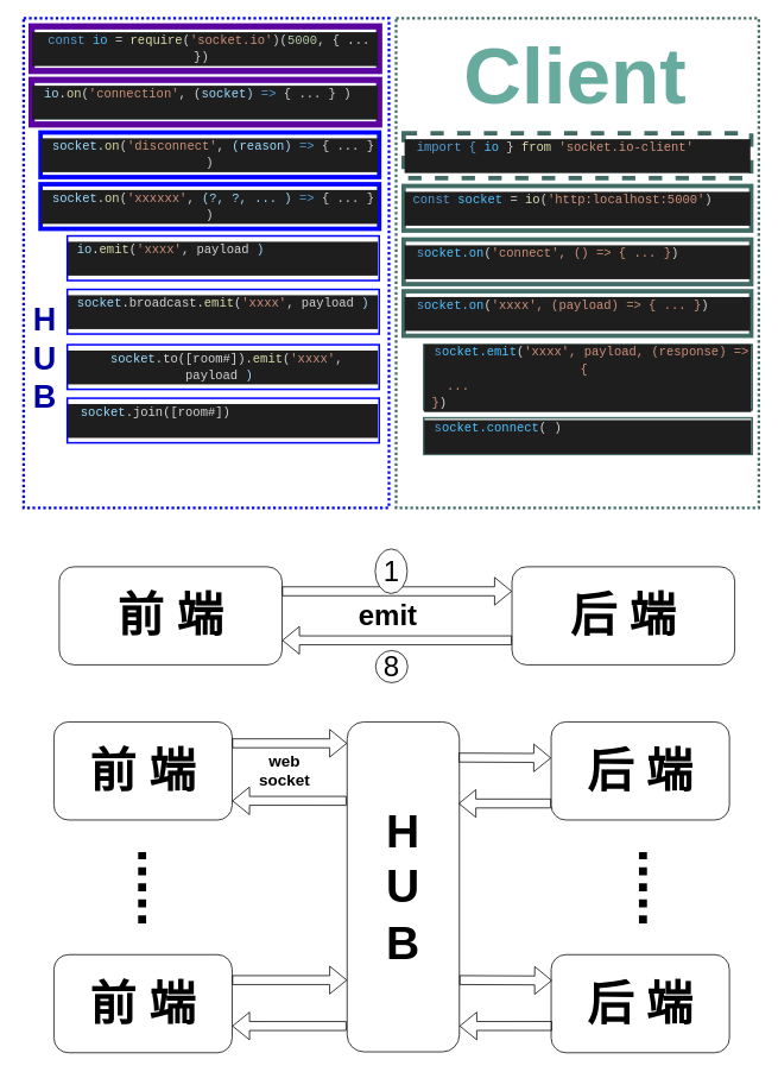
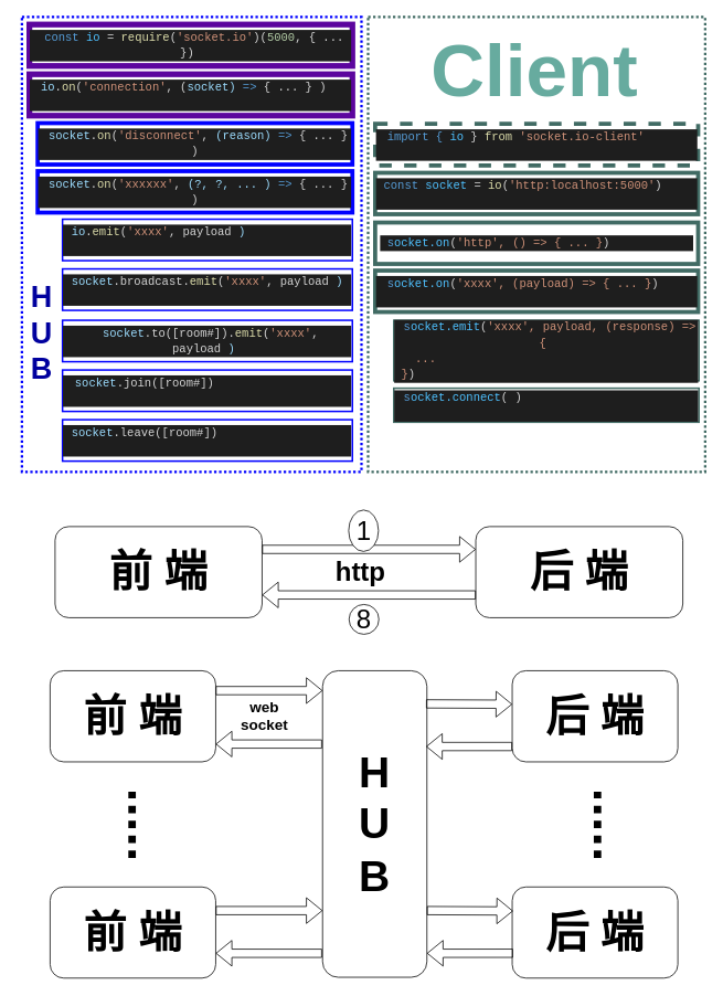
  <mxCell id="0" />
  <mxCell id="1" parent="0" />
  <mxCell id="2" value="前 端" style="rounded=1;whiteSpace=wrap;html=1;fontSize=52;fontStyle=1" parent="1" vertex="1"><mxGeometry x="66" y="635" width="250" height="110" as="geometry" /></mxCell>
  <mxCell id="3" value="后 端" style="rounded=1;whiteSpace=wrap;html=1;fontSize=52;fontStyle=1" parent="1" vertex="1"><mxGeometry x="574" y="635" width="250" height="110" as="geometry" /></mxCell>
  <mxCell id="4" value="" style="shape=flexArrow;endArrow=classic;html=1;rounded=0;fontSize=52;exitX=1;exitY=0.25;exitDx=0;exitDy=0;entryX=0;entryY=0.25;entryDx=0;entryDy=0;" parent="1" source="2" target="3" edge="1"><mxGeometry width="50" height="50" relative="1" as="geometry"><mxPoint x="405" y="675" as="sourcePoint" /><mxPoint x="455" y="625" as="targetPoint" /></mxGeometry></mxCell>
  <mxCell id="5" value="" style="shape=flexArrow;endArrow=classic;html=1;rounded=0;fontSize=52;entryX=1;entryY=0.75;entryDx=0;entryDy=0;exitX=0;exitY=0.75;exitDx=0;exitDy=0;" parent="1" source="3" target="2" edge="1"><mxGeometry width="50" height="50" relative="1" as="geometry"><mxPoint x="475" y="925" as="sourcePoint" /><mxPoint x="525" y="875" as="targetPoint" /></mxGeometry></mxCell>
  <mxCell id="6" value="1" style="ellipse;whiteSpace=wrap;html=1;aspect=fixed;fontSize=32;" parent="1" vertex="1"><mxGeometry x="420.5" y="615" width="36" height="50" as="geometry" /></mxCell>
  <mxCell id="7" value="8" style="ellipse;whiteSpace=wrap;html=1;aspect=fixed;fontSize=32;" parent="1" vertex="1"><mxGeometry x="421" y="729" width="36" height="36" as="geometry" /></mxCell>
  <mxCell id="8" value="前 端" style="rounded=1;whiteSpace=wrap;html=1;fontSize=52;fontStyle=1" parent="1" vertex="1"><mxGeometry x="60" y="809" width="200" height="110" as="geometry" /></mxCell>
  <mxCell id="9" value="后 端" style="rounded=1;whiteSpace=wrap;html=1;fontSize=52;fontStyle=1" parent="1" vertex="1"><mxGeometry x="618" y="809" width="200" height="110" as="geometry" /></mxCell>
  <mxCell id="10" value="H&lt;br&gt;U&lt;br&gt;B" style="rounded=1;whiteSpace=wrap;html=1;fontSize=52;fontStyle=1" parent="1" vertex="1"><mxGeometry x="389" y="809" width="126" height="370" as="geometry" /></mxCell>
  <mxCell id="11" value="" style="endArrow=none;dashed=1;html=1;rounded=0;fontSize=32;dashPattern=1 1;strokeWidth=9;jumpStyle=gap;startArrow=none;startFill=0;" parent="1" edge="1"><mxGeometry width="50" height="50" relative="1" as="geometry"><mxPoint x="159" y="1035" as="sourcePoint" /><mxPoint x="159" y="955" as="targetPoint" /></mxGeometry></mxCell>
  <mxCell id="12" value="前 端" style="rounded=1;whiteSpace=wrap;html=1;fontSize=52;fontStyle=1" parent="1" vertex="1"><mxGeometry x="60" y="1070" width="200" height="110" as="geometry" /></mxCell>
  <mxCell id="13" value="后 端" style="rounded=1;whiteSpace=wrap;html=1;fontSize=52;fontStyle=1" parent="1" vertex="1"><mxGeometry x="618" y="1070" width="200" height="110" as="geometry" /></mxCell>
  <mxCell id="14" value="" style="endArrow=none;dashed=1;html=1;rounded=0;fontSize=32;dashPattern=1 1;strokeWidth=9;jumpStyle=gap;startArrow=none;startFill=0;" parent="1" edge="1"><mxGeometry width="50" height="50" relative="1" as="geometry"><mxPoint x="721" y="1035" as="sourcePoint" /><mxPoint x="721" y="955" as="targetPoint" /></mxGeometry></mxCell>
  <mxCell id="15" value="" style="shape=flexArrow;endArrow=classic;html=1;rounded=0;fontSize=52;exitX=1;exitY=0.5;exitDx=0;exitDy=0;" parent="1" edge="1"><mxGeometry width="50" height="50" relative="1" as="geometry"><mxPoint x="260" y="833" as="sourcePoint" /><mxPoint x="389" y="833" as="targetPoint" /></mxGeometry></mxCell>
  <mxCell id="16" value="" style="shape=flexArrow;endArrow=classic;html=1;rounded=0;fontSize=52;entryX=1;entryY=0.75;entryDx=0;entryDy=0;exitX=-0.005;exitY=0.223;exitDx=0;exitDy=0;exitPerimeter=0;" parent="1" edge="1"><mxGeometry width="50" height="50" relative="1" as="geometry"><mxPoint x="388.37" y="897.51" as="sourcePoint" /><mxPoint x="260" y="897.5" as="targetPoint" /></mxGeometry></mxCell>
  <mxCell id="17" value="" style="shape=flexArrow;endArrow=classic;html=1;rounded=0;fontSize=52;exitX=1;exitY=0.5;exitDx=0;exitDy=0;" parent="1" edge="1"><mxGeometry width="50" height="50" relative="1" as="geometry"><mxPoint x="260" y="1098.54" as="sourcePoint" /><mxPoint x="389" y="1098.54" as="targetPoint" /></mxGeometry></mxCell>
  <mxCell id="18" value="" style="shape=flexArrow;endArrow=classic;html=1;rounded=0;fontSize=52;entryX=1;entryY=0.75;entryDx=0;entryDy=0;exitX=-0.005;exitY=0.223;exitDx=0;exitDy=0;exitPerimeter=0;" parent="1" edge="1"><mxGeometry width="50" height="50" relative="1" as="geometry"><mxPoint x="388.37" y="1150.05" as="sourcePoint" /><mxPoint x="260" y="1150.04" as="targetPoint" /></mxGeometry></mxCell>
  <mxCell id="19" value="" style="shape=flexArrow;endArrow=classic;html=1;rounded=0;fontSize=52;exitX=1;exitY=0.5;exitDx=0;exitDy=0;" parent="1" edge="1"><mxGeometry width="50" height="50" relative="1" as="geometry"><mxPoint x="515" y="1098.54" as="sourcePoint" /><mxPoint x="619" y="1099" as="targetPoint" /></mxGeometry></mxCell>
  <mxCell id="20" value="" style="shape=flexArrow;endArrow=classic;html=1;rounded=0;fontSize=52;entryX=1;entryY=0.75;entryDx=0;entryDy=0;" parent="1" edge="1"><mxGeometry width="50" height="50" relative="1" as="geometry"><mxPoint x="619" y="1150" as="sourcePoint" /><mxPoint x="515" y="1150.04" as="targetPoint" /></mxGeometry></mxCell>
  <mxCell id="21" value="" style="shape=flexArrow;endArrow=classic;html=1;rounded=0;fontSize=52;exitX=1;exitY=0.5;exitDx=0;exitDy=0;" parent="1" edge="1"><mxGeometry width="50" height="50" relative="1" as="geometry"><mxPoint x="514" y="849" as="sourcePoint" /><mxPoint x="618" y="849.46" as="targetPoint" /></mxGeometry></mxCell>
  <mxCell id="22" value="" style="shape=flexArrow;endArrow=classic;html=1;rounded=0;fontSize=52;entryX=1;entryY=0.75;entryDx=0;entryDy=0;" parent="1" edge="1"><mxGeometry width="50" height="50" relative="1" as="geometry"><mxPoint x="618" y="900.46" as="sourcePoint" /><mxPoint x="514" y="900.5" as="targetPoint" /></mxGeometry></mxCell>
- <mxCell id="23" value="emit" style="text;html=1;strokeColor=none;fillColor=none;align=center;verticalAlign=middle;whiteSpace=wrap;rounded=0;fontSize=32;fontStyle=1" parent="1" vertex="1"><mxGeometry x="405" y="675" width="60" height="30" as="geometry" /></mxCell>
+ <mxCell id="23" value="http" style="text;html=1;strokeColor=none;fillColor=none;align=center;verticalAlign=middle;whiteSpace=wrap;rounded=0;fontSize=32;fontStyle=1" parent="1" vertex="1"><mxGeometry x="405" y="675" width="60" height="30" as="geometry" /></mxCell>
  <mxCell id="24" value="web&lt;br style=&quot;font-size: 18px;&quot;&gt;socket" style="text;html=1;strokeColor=none;fillColor=none;align=center;verticalAlign=middle;whiteSpace=wrap;rounded=0;fontSize=18;fontStyle=1" parent="1" vertex="1"><mxGeometry x="289" y="849" width="60" height="30" as="geometry" /></mxCell>
  <mxCell id="25" value="" style="rounded=0;whiteSpace=wrap;html=1;hachureGap=4;strokeColor=#0000FF;strokeWidth=3;dashed=1;dashPattern=1 1;" parent="1" vertex="1"><mxGeometry x="26" y="20" width="410" height="549" as="geometry" /></mxCell>
  <mxCell id="26" value="" style="rounded=0;whiteSpace=wrap;html=1;hachureGap=4;strokeColor=#416B64;dashed=1;dashPattern=1 1;strokeWidth=3;" parent="1" vertex="1"><mxGeometry x="444" y="20" width="407" height="549" as="geometry" /></mxCell>
  <mxCell id="27" value="&lt;div style=&quot;color: rgb(212, 212, 212); background-color: rgb(30, 30, 30); font-family: Consolas, &amp;quot;Courier New&amp;quot;, monospace; font-size: 14px; line-height: 19px;&quot;&gt;&lt;span style=&quot;color: #9cdcfe;&quot;&gt;&amp;nbsp;io&lt;/span&gt;.&lt;span style=&quot;color: #dcdcaa;&quot;&gt;on&lt;/span&gt;(&lt;span style=&quot;color: #ce9178;&quot;&gt;'connection'&lt;/span&gt;, (&lt;span style=&quot;color: #9cdcfe;&quot;&gt;socket)&lt;/span&gt; &lt;span style=&quot;color: #569cd6;&quot;&gt;=&amp;gt;&lt;/span&gt; { ... } )&amp;nbsp; &amp;nbsp; &amp;nbsp;&amp;nbsp;&lt;/div&gt;" style="rounded=0;whiteSpace=wrap;html=1;hachureGap=4;strokeColor=#5C059E;strokeWidth=7;" parent="1" vertex="1"><mxGeometry x="35" y="89" width="390" height="50" as="geometry" /></mxCell>
  <mxCell id="28" value="&lt;div style=&quot;color: rgb(212, 212, 212); background-color: rgb(30, 30, 30); font-family: Consolas, &amp;quot;Courier New&amp;quot;, monospace; font-size: 14px; line-height: 19px;&quot;&gt;&lt;div style=&quot;line-height: 19px;&quot;&gt;&lt;span style=&quot;color: #569cd6;&quot;&gt;&amp;nbsp;const&lt;/span&gt; &lt;span style=&quot;color: #4fc1ff;&quot;&gt;io&lt;/span&gt; = &lt;span style=&quot;color: #dcdcaa;&quot;&gt;require&lt;/span&gt;(&lt;span style=&quot;color: #ce9178;&quot;&gt;'socket.io'&lt;/span&gt;)(&lt;span style=&quot;color: #b5cea8;&quot;&gt;5000&lt;/span&gt;, { ... })&amp;nbsp;&lt;/div&gt;&lt;/div&gt;" style="rounded=0;whiteSpace=wrap;html=1;hachureGap=4;strokeWidth=7;strokeColor=#5C059E;" parent="1" vertex="1"><mxGeometry x="35" y="29" width="390" height="50" as="geometry" /></mxCell>
  <mxCell id="29" value="&lt;div style=&quot;background-color: rgb(30, 30, 30); font-family: Consolas, &amp;quot;Courier New&amp;quot;, monospace; font-size: 14px; line-height: 19px;&quot;&gt;&lt;span style=&quot;color: rgb(212, 212, 212);&quot;&gt;&lt;span style=&quot;color: #9cdcfe;&quot;&gt;&amp;nbsp;socket&lt;/span&gt;.&lt;span style=&quot;color: #dcdcaa;&quot;&gt;on&lt;/span&gt;(&lt;span style=&quot;color: #ce9178;&quot;&gt;'xxxxxx'&lt;/span&gt;, &lt;/span&gt;&lt;font color=&quot;#9cdcfe&quot;&gt;(?, ?, ... )&lt;/font&gt;&lt;font color=&quot;#d4d4d4&quot;&gt;&amp;nbsp;&lt;/font&gt;&lt;span style=&quot;color: rgb(86, 156, 214);&quot;&gt;=&amp;gt;&lt;/span&gt;&lt;font color=&quot;#d4d4d4&quot;&gt; { ... } )&lt;/font&gt;&lt;/div&gt;" style="rounded=0;whiteSpace=wrap;html=1;hachureGap=4;strokeColor=#0000FF;strokeWidth=5;" parent="1" vertex="1"><mxGeometry x="45" y="206" width="380" height="50" as="geometry" /></mxCell>
  <mxCell id="30" value="&lt;div style=&quot;background-color: rgb(30, 30, 30); font-family: Consolas, &amp;quot;Courier New&amp;quot;, monospace; font-size: 14px; line-height: 19px;&quot;&gt;&lt;span style=&quot;color: rgb(212, 212, 212);&quot;&gt;&lt;span style=&quot;color: #9cdcfe;&quot;&gt;&amp;nbsp;socket&lt;/span&gt;.&lt;span style=&quot;color: #dcdcaa;&quot;&gt;on&lt;/span&gt;(&lt;span style=&quot;color: #ce9178;&quot;&gt;'disconnect'&lt;/span&gt;, &lt;/span&gt;&lt;font color=&quot;#9cdcfe&quot;&gt;(reason)&lt;/font&gt;&lt;font color=&quot;#d4d4d4&quot;&gt;&amp;nbsp;&lt;/font&gt;&lt;span style=&quot;color: rgb(86, 156, 214);&quot;&gt;=&amp;gt;&lt;/span&gt;&lt;font color=&quot;#d4d4d4&quot;&gt; { ... } )&lt;/font&gt;&lt;/div&gt;" style="rounded=0;whiteSpace=wrap;html=1;hachureGap=4;strokeColor=#0000FF;strokeWidth=5;" parent="1" vertex="1"><mxGeometry x="45" y="148" width="380" height="50" as="geometry" /></mxCell>
  <mxCell id="31" value="&lt;div style=&quot;background-color: rgb(30, 30, 30); font-family: Consolas, &amp;quot;Courier New&amp;quot;, monospace; font-size: 14px; line-height: 19px;&quot;&gt;&lt;span style=&quot;color: rgb(212, 212, 212);&quot;&gt;&lt;span style=&quot;color: #9cdcfe;&quot;&gt;&amp;nbsp;io&lt;/span&gt;.&lt;/span&gt;&lt;font color=&quot;#dcdcaa&quot;&gt;emit&lt;/font&gt;&lt;font color=&quot;#d4d4d4&quot;&gt;(&lt;/font&gt;&lt;span style=&quot;color: rgb(206, 145, 120);&quot;&gt;'xxxx'&lt;/span&gt;&lt;font color=&quot;#d4d4d4&quot;&gt;, payload&lt;/font&gt;&lt;font color=&quot;#9cdcfe&quot;&gt;&amp;nbsp;)&lt;/font&gt;&lt;font color=&quot;#d4d4d4&quot;&gt;&amp;nbsp; &amp;nbsp; &amp;nbsp; &amp;nbsp; &amp;nbsp; &amp;nbsp; &amp;nbsp; &amp;nbsp; &amp;nbsp;&lt;/font&gt;&lt;/div&gt;" style="rounded=0;whiteSpace=wrap;html=1;hachureGap=4;strokeColor=#0000FF;strokeWidth=2;" parent="1" vertex="1"><mxGeometry x="75" y="264" width="350" height="50" as="geometry" /></mxCell>
  <mxCell id="32" value="&lt;div style=&quot;background-color: rgb(30, 30, 30); font-family: Consolas, &amp;quot;Courier New&amp;quot;, monospace; font-size: 14px; line-height: 19px;&quot;&gt;&lt;span style=&quot;color: rgb(212, 212, 212);&quot;&gt;&lt;span style=&quot;color: #9cdcfe;&quot;&gt;&amp;nbsp;socket&lt;/span&gt;.broadcast.&lt;/span&gt;&lt;font color=&quot;#dcdcaa&quot;&gt;emit&lt;/font&gt;&lt;font color=&quot;#d4d4d4&quot;&gt;(&lt;/font&gt;&lt;span style=&quot;color: rgb(206, 145, 120);&quot;&gt;'xxxx'&lt;/span&gt;&lt;font color=&quot;#d4d4d4&quot;&gt;, payload&lt;/font&gt;&lt;font color=&quot;#9cdcfe&quot;&gt;&amp;nbsp;)&lt;/font&gt;&lt;font color=&quot;#d4d4d4&quot;&gt;&amp;nbsp; &amp;nbsp;&lt;/font&gt;&lt;/div&gt;" style="rounded=0;whiteSpace=wrap;html=1;hachureGap=4;strokeColor=#0000FF;strokeWidth=2;" parent="1" vertex="1"><mxGeometry x="75" y="324" width="350" height="50" as="geometry" /></mxCell>
  <mxCell id="33" value="&lt;div style=&quot;background-color: rgb(30, 30, 30); font-family: Consolas, &amp;quot;Courier New&amp;quot;, monospace; font-size: 14px; line-height: 19px;&quot;&gt;&lt;span style=&quot;color: rgb(212, 212, 212);&quot;&gt;&lt;span style=&quot;color: #9cdcfe;&quot;&gt;&amp;nbsp;socket&lt;/span&gt;.to([room#]).&lt;/span&gt;&lt;font color=&quot;#dcdcaa&quot;&gt;emit&lt;/font&gt;&lt;font color=&quot;#d4d4d4&quot;&gt;(&lt;/font&gt;&lt;span style=&quot;color: rgb(206, 145, 120);&quot;&gt;'xxxx'&lt;/span&gt;&lt;font color=&quot;#d4d4d4&quot;&gt;, payload&lt;/font&gt;&lt;font color=&quot;#9cdcfe&quot;&gt;&amp;nbsp;)&lt;/font&gt;&lt;font color=&quot;#d4d4d4&quot;&gt;&amp;nbsp;&lt;/font&gt;&lt;/div&gt;" style="rounded=0;whiteSpace=wrap;html=1;hachureGap=4;strokeColor=#0000FF;strokeWidth=2;" parent="1" vertex="1"><mxGeometry x="75" y="386" width="350" height="50" as="geometry" /></mxCell>
  <mxCell id="34" value="&lt;div style=&quot;background-color: rgb(30, 30, 30); font-family: Consolas, &amp;quot;Courier New&amp;quot;, monospace; font-size: 14px; line-height: 19px;&quot;&gt;&lt;span style=&quot;color: rgb(212, 212, 212);&quot;&gt;&lt;span style=&quot;color: #9cdcfe;&quot;&gt;&amp;nbsp;socket&lt;/span&gt;.join([room#])&amp;nbsp; &amp;nbsp; &amp;nbsp; &amp;nbsp; &amp;nbsp; &amp;nbsp; &amp;nbsp; &amp;nbsp; &amp;nbsp; &amp;nbsp; &amp;nbsp;&amp;nbsp;&lt;/span&gt;&lt;/div&gt;" style="rounded=0;whiteSpace=wrap;html=1;hachureGap=4;strokeColor=#0000FF;strokeWidth=2;" parent="1" vertex="1"><mxGeometry x="75" y="446" width="350" height="50" as="geometry" /></mxCell>
+ <mxCell id="35" value="&lt;div style=&quot;background-color: rgb(30, 30, 30); font-family: Consolas, &amp;quot;Courier New&amp;quot;, monospace; font-size: 14px; line-height: 19px;&quot;&gt;&lt;span style=&quot;color: rgb(212, 212, 212);&quot;&gt;&lt;span style=&quot;color: #9cdcfe;&quot;&gt;&amp;nbsp;socket&lt;/span&gt;.leave([room#])&amp;nbsp; &amp;nbsp; &amp;nbsp; &amp;nbsp; &amp;nbsp; &amp;nbsp; &amp;nbsp; &amp;nbsp; &amp;nbsp; &amp;nbsp; &amp;nbsp;&amp;nbsp;&lt;/span&gt;&lt;/div&gt;" style="rounded=0;whiteSpace=wrap;html=1;hachureGap=4;strokeColor=#0000FF;strokeWidth=2;" parent="1" vertex="1"><mxGeometry x="75" y="506" width="350" height="50" as="geometry" /></mxCell>
  <mxCell id="36" value="&lt;div style=&quot;background-color: rgb(30, 30, 30); font-family: Consolas, &amp;quot;Courier New&amp;quot;, monospace; font-size: 14px; line-height: 19px;&quot;&gt;&lt;div style=&quot;line-height: 19px;&quot;&gt;&lt;span style=&quot;color: rgb(86, 156, 214);&quot;&gt;&amp;nbsp;import {&lt;/span&gt;&lt;font color=&quot;#d4d4d4&quot;&gt;&amp;nbsp;&lt;/font&gt;&lt;span style=&quot;color: rgb(79, 193, 255);&quot;&gt;io&lt;/span&gt;&lt;font color=&quot;#d4d4d4&quot;&gt;&amp;nbsp;}&lt;/font&gt;&lt;font color=&quot;#dcdcaa&quot;&gt;&amp;nbsp;from&amp;nbsp;&lt;/font&gt;&lt;span style=&quot;color: rgb(206, 145, 120);&quot;&gt;'socket.io-client'&lt;/span&gt;&lt;font color=&quot;#d4d4d4&quot;&gt;&amp;nbsp; &amp;nbsp; &amp;nbsp; &amp;nbsp; &amp;nbsp;&amp;nbsp;&lt;/font&gt;&lt;/div&gt;&lt;/div&gt;" style="rounded=0;whiteSpace=wrap;html=1;hachureGap=4;strokeWidth=5;strokeColor=#416B64;dashed=1;" parent="1" vertex="1"><mxGeometry x="452.5" y="149" width="390" height="50" as="geometry" /></mxCell>
  <mxCell id="37" value="&lt;div style=&quot;background-color: rgb(30, 30, 30); font-family: Consolas, &amp;quot;Courier New&amp;quot;, monospace; font-size: 14px; line-height: 19px;&quot;&gt;&lt;div style=&quot;line-height: 19px;&quot;&gt;&lt;span style=&quot;color: rgb(86, 156, 214);&quot;&gt;&amp;nbsp;const&lt;/span&gt;&lt;font color=&quot;#d4d4d4&quot;&gt;&amp;nbsp;&lt;/font&gt;&lt;font color=&quot;#4fc1ff&quot;&gt;socket&lt;/font&gt;&lt;font color=&quot;#d4d4d4&quot;&gt;&amp;nbsp;= &lt;/font&gt;&lt;font color=&quot;#dcdcaa&quot;&gt;io&lt;/font&gt;&lt;font color=&quot;#d4d4d4&quot;&gt;(&lt;/font&gt;&lt;span style=&quot;color: rgb(206, 145, 120);&quot;&gt;'http:localhost:5000'&lt;/span&gt;&lt;font color=&quot;#d4d4d4&quot;&gt;)&amp;nbsp; &amp;nbsp; &amp;nbsp; &amp;nbsp;&lt;/font&gt;&lt;/div&gt;&lt;/div&gt;" style="rounded=0;whiteSpace=wrap;html=1;hachureGap=4;strokeWidth=5;strokeColor=#416B64;" parent="1" vertex="1"><mxGeometry x="452.5" y="208" width="390" height="50" as="geometry" /></mxCell>
- <mxCell id="38" value="&lt;div style=&quot;background-color: rgb(30, 30, 30); font-family: Consolas, &amp;quot;Courier New&amp;quot;, monospace; font-size: 14px; line-height: 19px;&quot;&gt;&lt;div style=&quot;line-height: 19px;&quot;&gt;&lt;span style=&quot;color: rgb(86, 156, 214);&quot;&gt;&amp;nbsp;s&lt;/span&gt;&lt;font color=&quot;#4fc1ff&quot;&gt;ocket.on&lt;/font&gt;&lt;font color=&quot;#d4d4d4&quot;&gt;(&lt;/font&gt;&lt;span style=&quot;color: rgb(206, 145, 120);&quot;&gt;'connect', () =&amp;gt; { ... }&lt;/span&gt;&lt;font color=&quot;#d4d4d4&quot;&gt;)&amp;nbsp; &amp;nbsp; &amp;nbsp; &amp;nbsp; &amp;nbsp; &amp;nbsp;&amp;nbsp;&lt;/font&gt;&lt;/div&gt;&lt;/div&gt;" style="rounded=0;whiteSpace=wrap;html=1;hachureGap=4;strokeWidth=5;strokeColor=#416B64;" parent="1" vertex="1"><mxGeometry x="452.5" y="268" width="390" height="50" as="geometry" /></mxCell>
+ <mxCell id="38" value="&lt;div style=&quot;background-color: rgb(30, 30, 30); font-family: Consolas, &amp;quot;Courier New&amp;quot;, monospace; font-size: 14px; line-height: 19px;&quot;&gt;&lt;div style=&quot;line-height: 19px;&quot;&gt;&lt;span style=&quot;color: rgb(86, 156, 214);&quot;&gt;&amp;nbsp;s&lt;/span&gt;&lt;font color=&quot;#4fc1ff&quot;&gt;ocket.on&lt;/font&gt;&lt;font color=&quot;#d4d4d4&quot;&gt;(&lt;/font&gt;&lt;span style=&quot;color: rgb(206, 145, 120);&quot;&gt;'http', () =&amp;gt; { ... }&lt;/span&gt;&lt;font color=&quot;#d4d4d4&quot;&gt;)&amp;nbsp; &amp;nbsp; &amp;nbsp; &amp;nbsp; &amp;nbsp; &amp;nbsp;&amp;nbsp;&lt;/font&gt;&lt;/div&gt;&lt;/div&gt;" style="rounded=0;whiteSpace=wrap;html=1;hachureGap=4;strokeWidth=5;strokeColor=#416B64;" parent="1" vertex="1"><mxGeometry x="452.5" y="268" width="390" height="50" as="geometry" /></mxCell>
  <mxCell id="39" value="&lt;div style=&quot;background-color: rgb(30, 30, 30); font-family: Consolas, &amp;quot;Courier New&amp;quot;, monospace; font-size: 14px; line-height: 19px;&quot;&gt;&lt;div style=&quot;line-height: 19px;&quot;&gt;&lt;span style=&quot;color: rgb(86, 156, 214);&quot;&gt;&amp;nbsp;s&lt;/span&gt;&lt;font color=&quot;#4fc1ff&quot;&gt;ocket.on&lt;/font&gt;&lt;font color=&quot;#d4d4d4&quot;&gt;(&lt;/font&gt;&lt;span style=&quot;color: rgb(206, 145, 120);&quot;&gt;'xxxx', (payload) =&amp;gt; { ... }&lt;/span&gt;&lt;font color=&quot;#d4d4d4&quot;&gt;)&amp;nbsp; &amp;nbsp; &amp;nbsp; &amp;nbsp;&amp;nbsp;&lt;/font&gt;&lt;/div&gt;&lt;/div&gt;" style="rounded=0;whiteSpace=wrap;html=1;hachureGap=4;strokeWidth=5;strokeColor=#416B64;" parent="1" vertex="1"><mxGeometry x="452.5" y="326" width="390" height="50" as="geometry" /></mxCell>
  <mxCell id="40" value="&lt;div style=&quot;background-color: rgb(30, 30, 30); font-family: Consolas, &amp;quot;Courier New&amp;quot;, monospace; font-size: 14px; line-height: 19px;&quot;&gt;&lt;div style=&quot;line-height: 19px;&quot;&gt;&lt;span style=&quot;color: rgb(86, 156, 214);&quot;&gt;&amp;nbsp;s&lt;/span&gt;&lt;font color=&quot;#4fc1ff&quot;&gt;ocket.emit&lt;/font&gt;&lt;font color=&quot;#d4d4d4&quot;&gt;(&lt;/font&gt;&lt;span style=&quot;color: rgb(206, 145, 120);&quot;&gt;'xxxx', payload, (response) =&amp;gt; {&amp;nbsp;&lt;/span&gt;&lt;/div&gt;&lt;div style=&quot;text-align: left; line-height: 19px;&quot;&gt;&lt;span style=&quot;color: rgb(206, 145, 120);&quot;&gt;&amp;nbsp; &amp;nbsp;...&lt;/span&gt;&lt;/div&gt;&lt;div style=&quot;text-align: left; line-height: 19px;&quot;&gt;&lt;span style=&quot;text-align: center; color: rgb(206, 145, 120);&quot;&gt;&amp;nbsp;}&lt;/span&gt;&lt;font style=&quot;text-align: center;&quot; color=&quot;#d4d4d4&quot;&gt;)&amp;nbsp; &amp;nbsp; &amp;nbsp; &amp;nbsp;&amp;nbsp;&lt;/font&gt;&lt;/div&gt;&lt;/div&gt;" style="rounded=0;whiteSpace=wrap;html=1;hachureGap=4;strokeWidth=2;strokeColor=#416B64;" parent="1" vertex="1"><mxGeometry x="475" y="386" width="368.5" height="73" as="geometry" /></mxCell>
  <mxCell id="41" value="&lt;div style=&quot;background-color: rgb(30, 30, 30); font-family: Consolas, &amp;quot;Courier New&amp;quot;, monospace; font-size: 14px; line-height: 19px;&quot;&gt;&lt;div style=&quot;line-height: 19px;&quot;&gt;&lt;span style=&quot;color: rgb(86, 156, 214);&quot;&gt;&amp;nbsp;s&lt;/span&gt;&lt;font color=&quot;#4fc1ff&quot;&gt;ocket.connect&lt;/font&gt;&lt;font color=&quot;#d4d4d4&quot;&gt;(&lt;/font&gt;&lt;font color=&quot;#ce9178&quot;&gt;&amp;nbsp;&lt;/font&gt;&lt;font color=&quot;#d4d4d4&quot;&gt;)&amp;nbsp; &amp;nbsp; &amp;nbsp; &amp;nbsp; &amp;nbsp; &amp;nbsp; &amp;nbsp; &amp;nbsp; &amp;nbsp; &amp;nbsp; &amp;nbsp; &amp;nbsp; &amp;nbsp; &amp;nbsp;&amp;nbsp;&lt;/font&gt;&lt;/div&gt;&lt;/div&gt;" style="rounded=0;whiteSpace=wrap;html=1;hachureGap=4;strokeWidth=2;strokeColor=#416B64;" vertex="1" parent="1"><mxGeometry x="475" y="468" width="368.5" height="41" as="geometry" /></mxCell>
  <mxCell id="42" value="Client" style="text;html=1;strokeColor=none;fillColor=none;align=center;verticalAlign=middle;whiteSpace=wrap;rounded=0;fontSize=90;fontColor=#67AB9F;fontStyle=1" vertex="1" parent="1"><mxGeometry x="615" y="69" width="60" height="30" as="geometry" /></mxCell>
  <mxCell id="43" value="H&lt;br&gt;U&lt;br&gt;B" style="text;html=1;strokeColor=none;fillColor=none;align=center;verticalAlign=middle;whiteSpace=wrap;rounded=0;fontSize=36;fontColor=#00009E;fontStyle=1" vertex="1" parent="1"><mxGeometry x="20" y="386" width="60" height="30" as="geometry" /></mxCell>
  <mxCell id="44" style="edgeStyle=orthogonalEdgeStyle;rounded=0;orthogonalLoop=1;jettySize=auto;html=1;exitX=0.5;exitY=1;exitDx=0;exitDy=0;fontSize=36;fontColor=#67AB9F;" edge="1" parent="1" source="43" target="43"><mxGeometry relative="1" as="geometry" /></mxCell>
